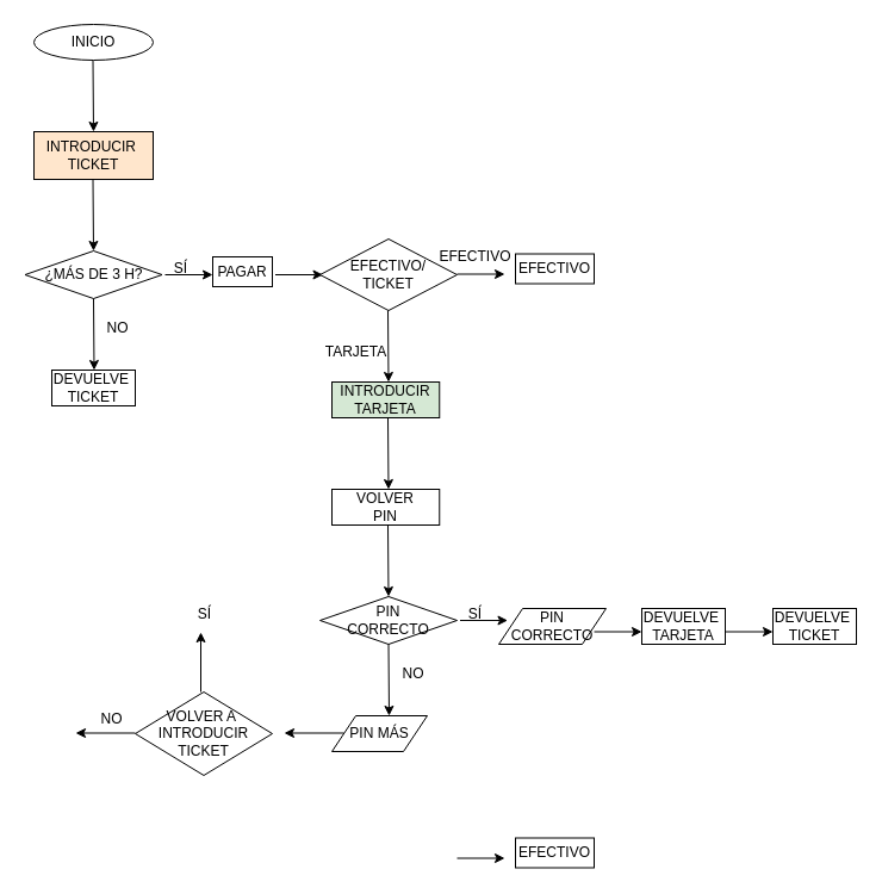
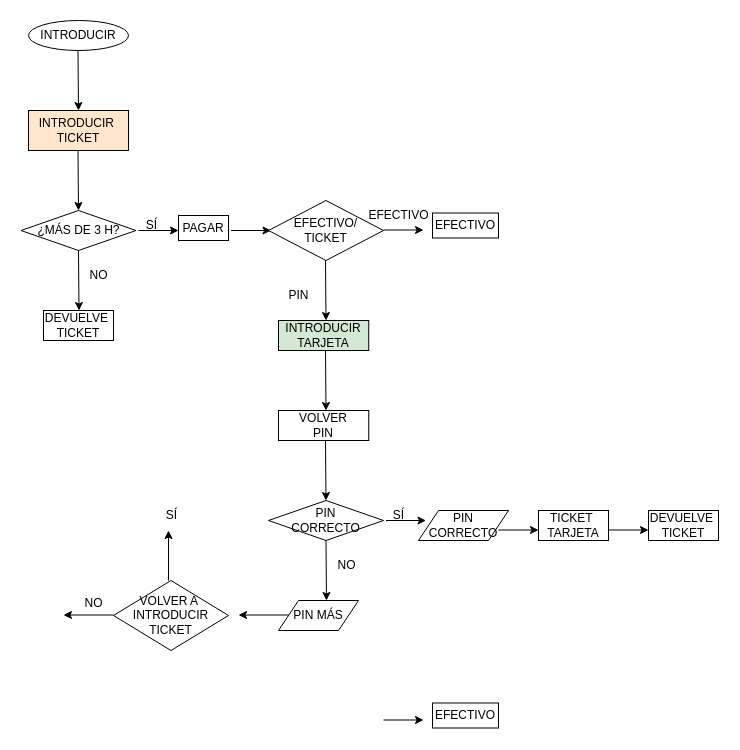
  <mxCell id="0" />
  <mxCell id="1" parent="0" />
- <mxCell id="2" value="INICIO" style="ellipse;whiteSpace=wrap;html=1;" vertex="1" parent="1"><mxGeometry x="28" y="20" width="100" height="30" as="geometry" /></mxCell>
+ <mxCell id="2" value="INTRODUCIR" style="ellipse;whiteSpace=wrap;html=1;" vertex="1" parent="1"><mxGeometry x="28" y="20" width="100" height="30" as="geometry" /></mxCell>
  <mxCell id="3" value="INTRODUCIR&amp;nbsp;&lt;div&gt;TICKET&lt;/div&gt;" style="rounded=0;whiteSpace=wrap;html=1;fillColor=#ffe6cc;" vertex="1" parent="1"><mxGeometry x="28" y="110" width="100" height="40" as="geometry" /></mxCell>
  <mxCell id="4" value="" style="endArrow=classic;html=1;rounded=0;" edge="1" parent="1"><mxGeometry width="50" height="50" relative="1" as="geometry"><mxPoint x="77.5" y="50" as="sourcePoint" /><mxPoint x="78" y="110" as="targetPoint" /></mxGeometry></mxCell>
  <mxCell id="5" value="¿MÁS DE 3 H?" style="rhombus;whiteSpace=wrap;html=1;" vertex="1" parent="1"><mxGeometry x="20.5" y="210" width="115" height="40" as="geometry" /></mxCell>
  <mxCell id="6" value="" style="endArrow=classic;html=1;rounded=0;" edge="1" parent="1"><mxGeometry width="50" height="50" relative="1" as="geometry"><mxPoint x="77.5" y="150" as="sourcePoint" /><mxPoint x="78" y="210" as="targetPoint" /></mxGeometry></mxCell>
  <mxCell id="7" value="" style="endArrow=classic;html=1;rounded=0;" edge="1" parent="1"><mxGeometry width="50" height="50" relative="1" as="geometry"><mxPoint x="138" y="230" as="sourcePoint" /><mxPoint x="178" y="230" as="targetPoint" /></mxGeometry></mxCell>
  <mxCell id="8" value="SÍ" style="text;html=1;align=center;verticalAlign=middle;resizable=0;points=[];autosize=1;strokeColor=none;fillColor=none;" vertex="1" parent="1"><mxGeometry x="135.5" y="210" width="30" height="30" as="geometry" /></mxCell>
  <mxCell id="9" value="NO" style="text;html=1;align=center;verticalAlign=middle;resizable=0;points=[];autosize=1;strokeColor=none;fillColor=none;" vertex="1" parent="1"><mxGeometry x="78" y="260" width="40" height="30" as="geometry" /></mxCell>
  <mxCell id="10" value="" style="endArrow=classic;html=1;rounded=0;" edge="1" parent="1"><mxGeometry width="50" height="50" relative="1" as="geometry"><mxPoint x="78" y="250" as="sourcePoint" /><mxPoint x="78.5" y="310" as="targetPoint" /></mxGeometry></mxCell>
  <mxCell id="11" value="PAGAR" style="rounded=0;whiteSpace=wrap;html=1;" vertex="1" parent="1"><mxGeometry x="178" y="215" width="50" height="25" as="geometry" /></mxCell>
  <mxCell id="12" value="DEVUELVE&amp;nbsp;&lt;div&gt;TICKET&lt;/div&gt;" style="rounded=0;whiteSpace=wrap;html=1;" vertex="1" parent="1"><mxGeometry x="43" y="310" width="70" height="30" as="geometry" /></mxCell>
  <mxCell id="13" value="" style="endArrow=classic;html=1;rounded=0;" edge="1" parent="1"><mxGeometry width="50" height="50" relative="1" as="geometry"><mxPoint x="230.5" y="230" as="sourcePoint" /><mxPoint x="270.5" y="230" as="targetPoint" /></mxGeometry></mxCell>
  <mxCell id="14" value="EFECTIVO/&lt;div&gt;TICKET&lt;/div&gt;" style="rhombus;whiteSpace=wrap;html=1;" vertex="1" parent="1"><mxGeometry x="268" y="200" width="115" height="60" as="geometry" /></mxCell>
  <mxCell id="15" value="" style="endArrow=classic;html=1;rounded=0;" edge="1" parent="1"><mxGeometry width="50" height="50" relative="1" as="geometry"><mxPoint x="383" y="229.5" as="sourcePoint" /><mxPoint x="423" y="229.5" as="targetPoint" /></mxGeometry></mxCell>
  <mxCell id="16" value="" style="endArrow=classic;html=1;rounded=0;" edge="1" parent="1"><mxGeometry width="50" height="50" relative="1" as="geometry"><mxPoint x="325" y="260" as="sourcePoint" /><mxPoint x="325.5" y="320" as="targetPoint" /></mxGeometry></mxCell>
  <mxCell id="17" value="EFECTIVO" style="text;html=1;align=center;verticalAlign=middle;resizable=0;points=[];autosize=1;strokeColor=none;fillColor=none;" vertex="1" parent="1"><mxGeometry x="358" y="200" width="80" height="30" as="geometry" /></mxCell>
- <mxCell id="18" value="TARJETA" style="text;html=1;align=center;verticalAlign=middle;resizable=0;points=[];autosize=1;strokeColor=none;fillColor=none;" vertex="1" parent="1"><mxGeometry x="258" y="280" width="80" height="30" as="geometry" /></mxCell>
+ <mxCell id="18" value="PIN" style="text;html=1;align=center;verticalAlign=middle;resizable=0;points=[];autosize=1;strokeColor=none;fillColor=none;" vertex="1" parent="1"><mxGeometry x="258" y="280" width="80" height="30" as="geometry" /></mxCell>
  <mxCell id="19" value="EFECTIVO" style="rounded=0;whiteSpace=wrap;html=1;" vertex="1" parent="1"><mxGeometry x="432" y="212.5" width="66" height="25" as="geometry" /></mxCell>
  <mxCell id="20" value="INTRODUCIR&lt;div&gt;TARJETA&lt;/div&gt;" style="rounded=0;whiteSpace=wrap;html=1;fillColor=#d5e8d4;" vertex="1" parent="1"><mxGeometry x="278" y="320" width="90.25" height="30" as="geometry" /></mxCell>
  <mxCell id="21" value="" style="endArrow=classic;html=1;rounded=0;" edge="1" parent="1"><mxGeometry width="50" height="50" relative="1" as="geometry"><mxPoint x="325" y="350" as="sourcePoint" /><mxPoint x="325.5" y="410" as="targetPoint" /></mxGeometry></mxCell>
  <mxCell id="22" value="VOLVER&lt;div&gt;PIN&lt;/div&gt;" style="rounded=0;whiteSpace=wrap;html=1;" vertex="1" parent="1"><mxGeometry x="278" y="410" width="90.25" height="30" as="geometry" /></mxCell>
  <mxCell id="23" value="PIN&lt;div&gt;CORRECTO&lt;/div&gt;" style="rhombus;whiteSpace=wrap;html=1;" vertex="1" parent="1"><mxGeometry x="268" y="500" width="115" height="40" as="geometry" /></mxCell>
  <mxCell id="24" value="" style="endArrow=classic;html=1;rounded=0;" edge="1" parent="1"><mxGeometry width="50" height="50" relative="1" as="geometry"><mxPoint x="325" y="440" as="sourcePoint" /><mxPoint x="325.5" y="500" as="targetPoint" /></mxGeometry></mxCell>
  <mxCell id="25" value="" style="endArrow=classic;html=1;rounded=0;" edge="1" parent="1"><mxGeometry width="50" height="50" relative="1" as="geometry"><mxPoint x="385.5" y="520" as="sourcePoint" /><mxPoint x="425.5" y="520" as="targetPoint" /></mxGeometry></mxCell>
  <mxCell id="26" value="SÍ" style="text;html=1;align=center;verticalAlign=middle;resizable=0;points=[];autosize=1;strokeColor=none;fillColor=none;" vertex="1" parent="1"><mxGeometry x="383" y="500" width="30" height="30" as="geometry" /></mxCell>
  <mxCell id="27" value="NO" style="text;html=1;align=center;verticalAlign=middle;resizable=0;points=[];autosize=1;strokeColor=none;fillColor=none;" vertex="1" parent="1"><mxGeometry x="325.5" y="550" width="40" height="30" as="geometry" /></mxCell>
  <mxCell id="28" value="" style="endArrow=classic;html=1;rounded=0;" edge="1" parent="1"><mxGeometry width="50" height="50" relative="1" as="geometry"><mxPoint x="325.5" y="540" as="sourcePoint" /><mxPoint x="326" y="600" as="targetPoint" /></mxGeometry></mxCell>
- <mxCell id="29" value="DEVUELVE&amp;nbsp;&lt;div&gt;TARJETA&lt;/div&gt;" style="rounded=0;whiteSpace=wrap;html=1;" vertex="1" parent="1"><mxGeometry x="538" y="510" width="70" height="30" as="geometry" /></mxCell>
+ <mxCell id="29" value="TICKET&amp;nbsp;&lt;div&gt;TARJETA&lt;/div&gt;" style="rounded=0;whiteSpace=wrap;html=1;" vertex="1" parent="1"><mxGeometry x="538" y="510" width="70" height="30" as="geometry" /></mxCell>
  <mxCell id="30" value="PIN MÁS" style="shape=parallelogram;perimeter=parallelogramPerimeter;whiteSpace=wrap;html=1;fixedSize=1;" vertex="1" parent="1"><mxGeometry x="278" y="600" width="80" height="30" as="geometry" /></mxCell>
  <mxCell id="31" value="PIN CORRECTO" style="shape=parallelogram;perimeter=parallelogramPerimeter;whiteSpace=wrap;html=1;fixedSize=1;" vertex="1" parent="1"><mxGeometry x="418" y="510" width="90" height="30" as="geometry" /></mxCell>
  <mxCell id="32" value="" style="endArrow=classic;html=1;rounded=0;" edge="1" parent="1"><mxGeometry width="50" height="50" relative="1" as="geometry"><mxPoint x="498" y="529.5" as="sourcePoint" /><mxPoint x="538" y="529.5" as="targetPoint" /></mxGeometry></mxCell>
  <mxCell id="33" value="DEVUELVE&amp;nbsp;&lt;div&gt;TICKET&lt;/div&gt;" style="rounded=0;whiteSpace=wrap;html=1;" vertex="1" parent="1"><mxGeometry x="648" y="510" width="70" height="30" as="geometry" /></mxCell>
  <mxCell id="34" value="" style="endArrow=classic;html=1;rounded=0;" edge="1" parent="1"><mxGeometry width="50" height="50" relative="1" as="geometry"><mxPoint x="608" y="529.5" as="sourcePoint" /><mxPoint x="648" y="529.5" as="targetPoint" /></mxGeometry></mxCell>
  <mxCell id="35" value="VOLVER A&amp;nbsp;&lt;div&gt;INTRODUCIR&lt;/div&gt;&lt;div&gt;TICKET&lt;/div&gt;" style="rhombus;whiteSpace=wrap;html=1;" vertex="1" parent="1"><mxGeometry x="113" y="580" width="115" height="70" as="geometry" /></mxCell>
  <mxCell id="36" value="" style="endArrow=classic;html=1;rounded=0;" edge="1" parent="1"><mxGeometry width="50" height="50" relative="1" as="geometry"><mxPoint x="383" y="719.5" as="sourcePoint" /><mxPoint x="423" y="719.5" as="targetPoint" /></mxGeometry></mxCell>
  <mxCell id="37" value="SÍ" style="text;html=1;align=center;verticalAlign=middle;resizable=0;points=[];autosize=1;strokeColor=none;fillColor=none;" vertex="1" parent="1"><mxGeometry x="155.5" y="500" width="30" height="30" as="geometry" /></mxCell>
  <mxCell id="38" value="EFECTIVO" style="rounded=0;whiteSpace=wrap;html=1;" vertex="1" parent="1"><mxGeometry x="432" y="702.5" width="66" height="25" as="geometry" /></mxCell>
  <mxCell id="39" value="" style="endArrow=classic;html=1;rounded=0;" edge="1" parent="1"><mxGeometry width="50" height="50" relative="1" as="geometry"><mxPoint x="113" y="614.5" as="sourcePoint" /><mxPoint x="63" y="614.5" as="targetPoint" /></mxGeometry></mxCell>
  <mxCell id="40" value="NO" style="text;html=1;align=center;verticalAlign=middle;resizable=0;points=[];autosize=1;strokeColor=none;fillColor=none;" vertex="1" parent="1"><mxGeometry x="73" y="587.5" width="40" height="30" as="geometry" /></mxCell>
  <mxCell id="41" value="" style="endArrow=classic;html=1;rounded=0;" edge="1" parent="1"><mxGeometry width="50" height="50" relative="1" as="geometry"><mxPoint x="288" y="614.5" as="sourcePoint" /><mxPoint x="238" y="614.5" as="targetPoint" /></mxGeometry></mxCell>
  <mxCell id="42" value="" style="endArrow=classic;html=1;rounded=0;" edge="1" parent="1"><mxGeometry width="50" height="50" relative="1" as="geometry"><mxPoint x="168" y="580" as="sourcePoint" /><mxPoint x="168" y="530" as="targetPoint" /></mxGeometry></mxCell>
